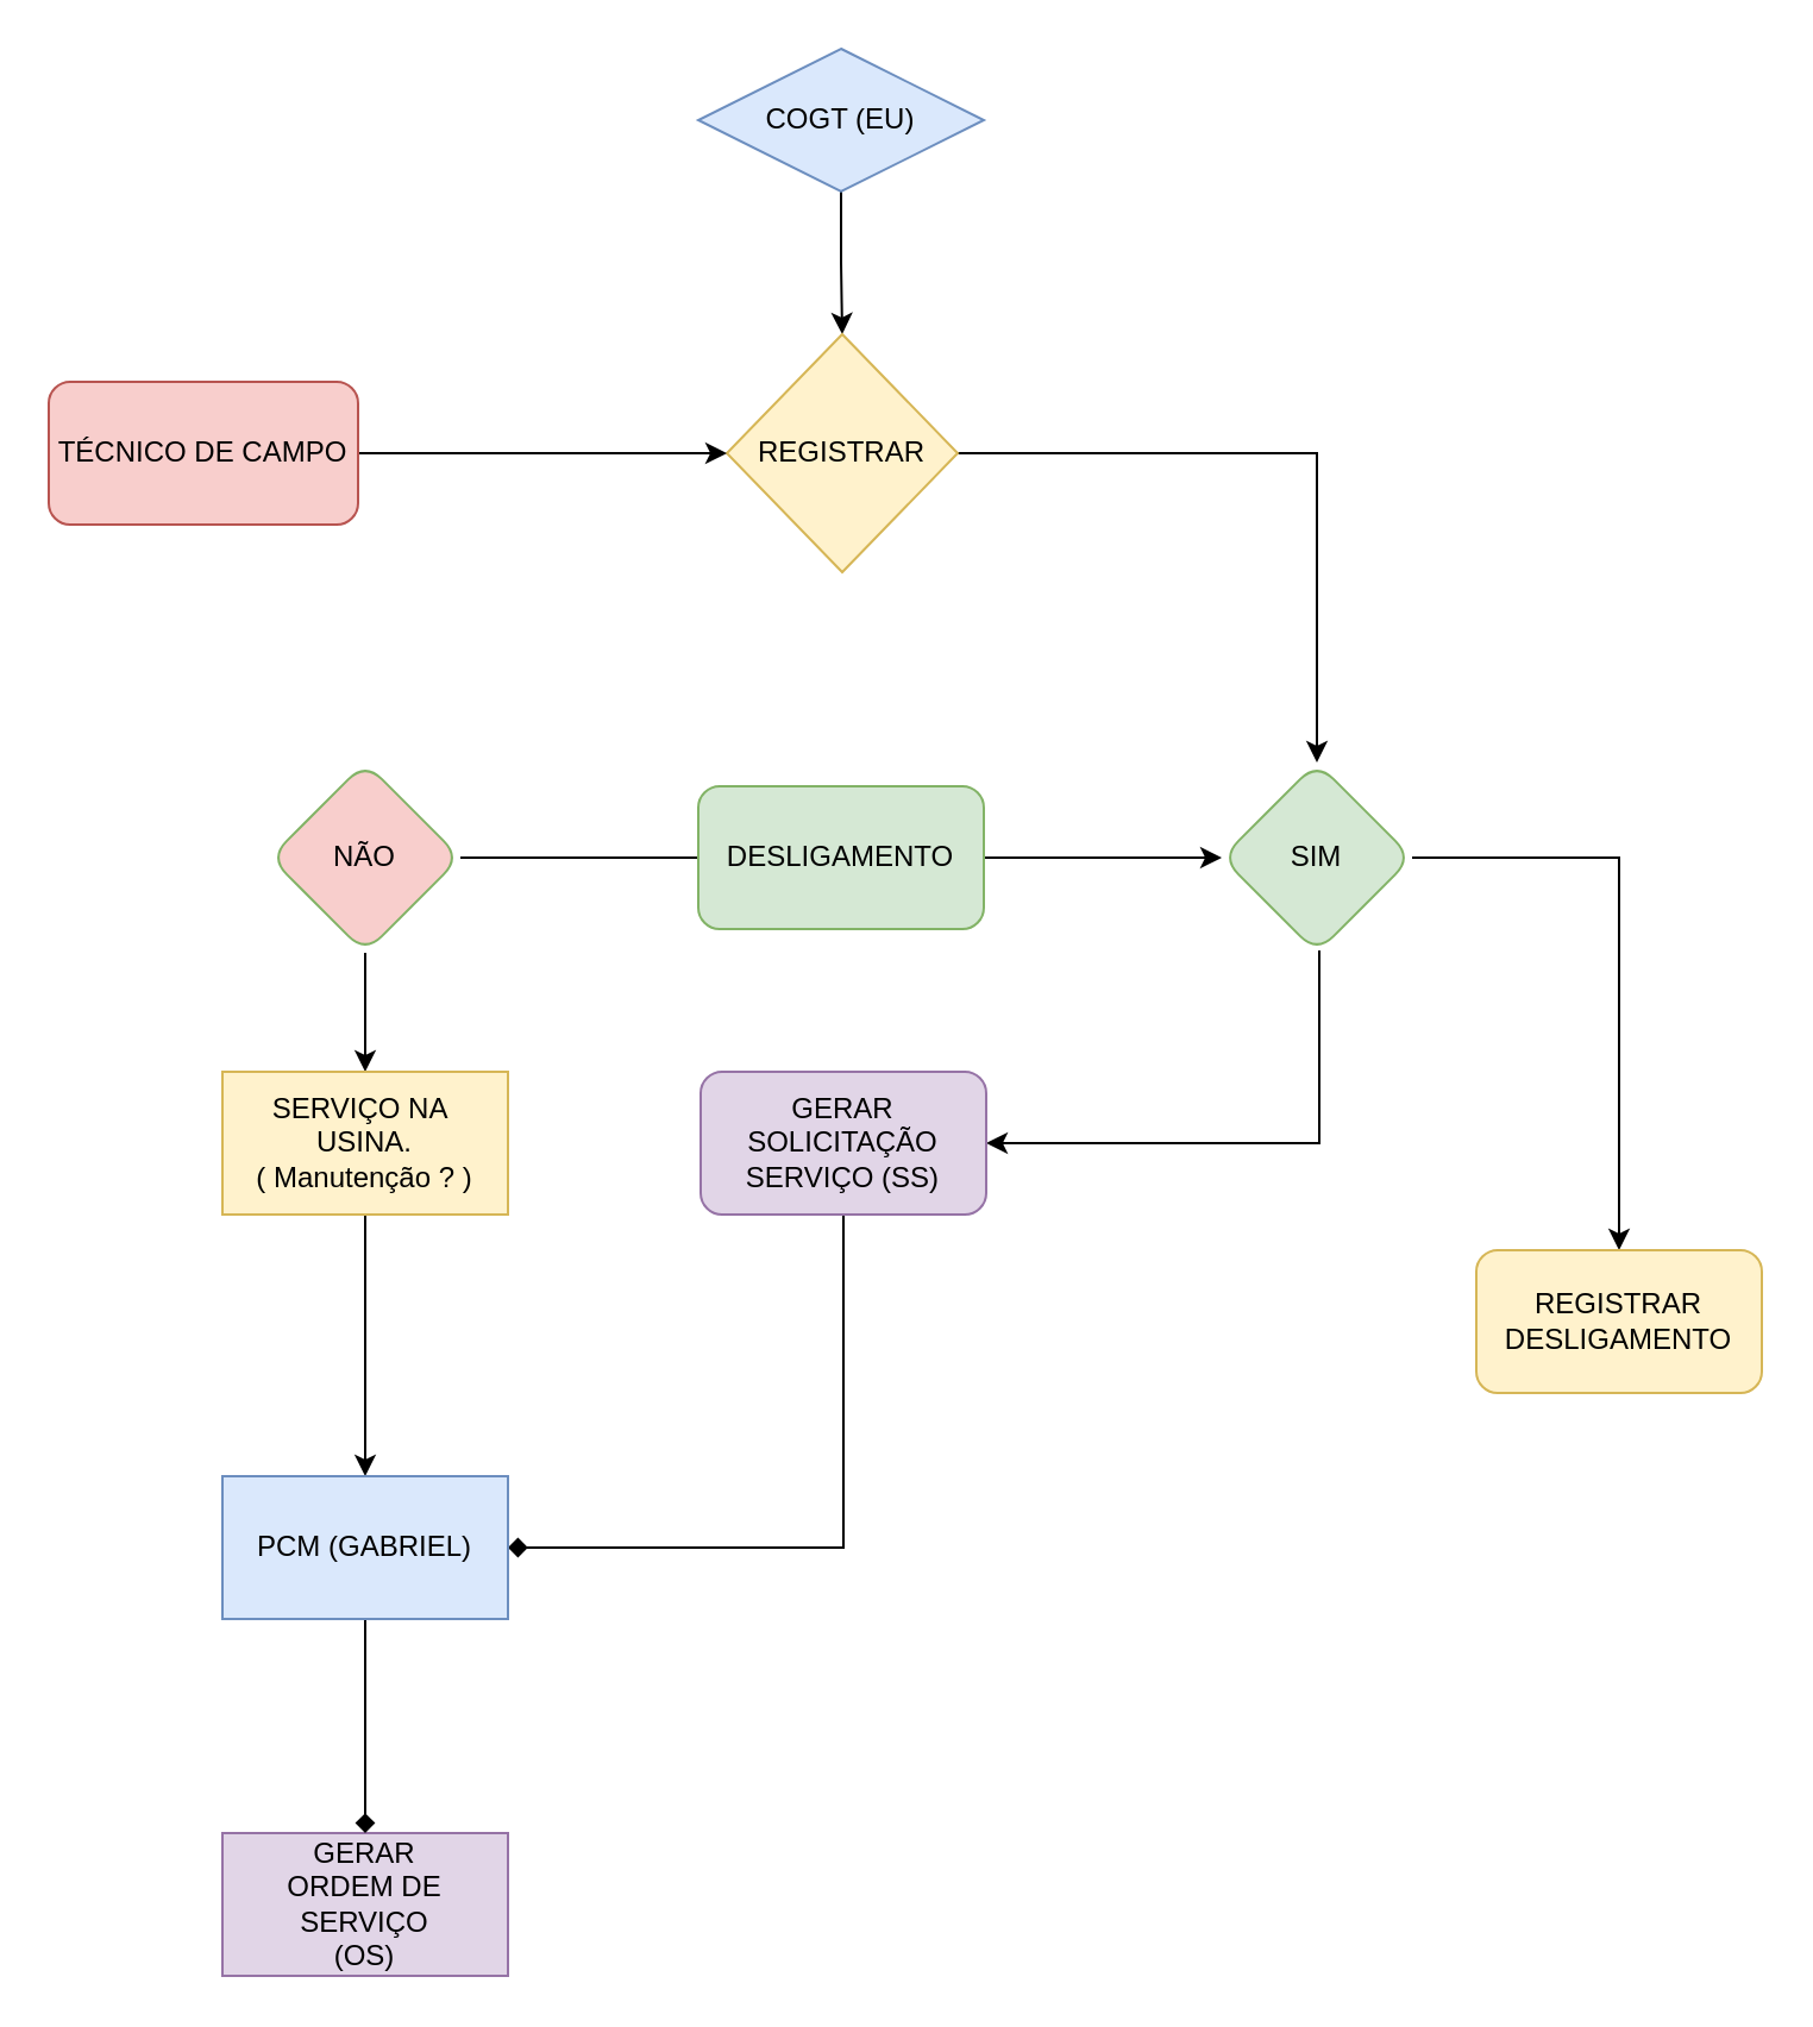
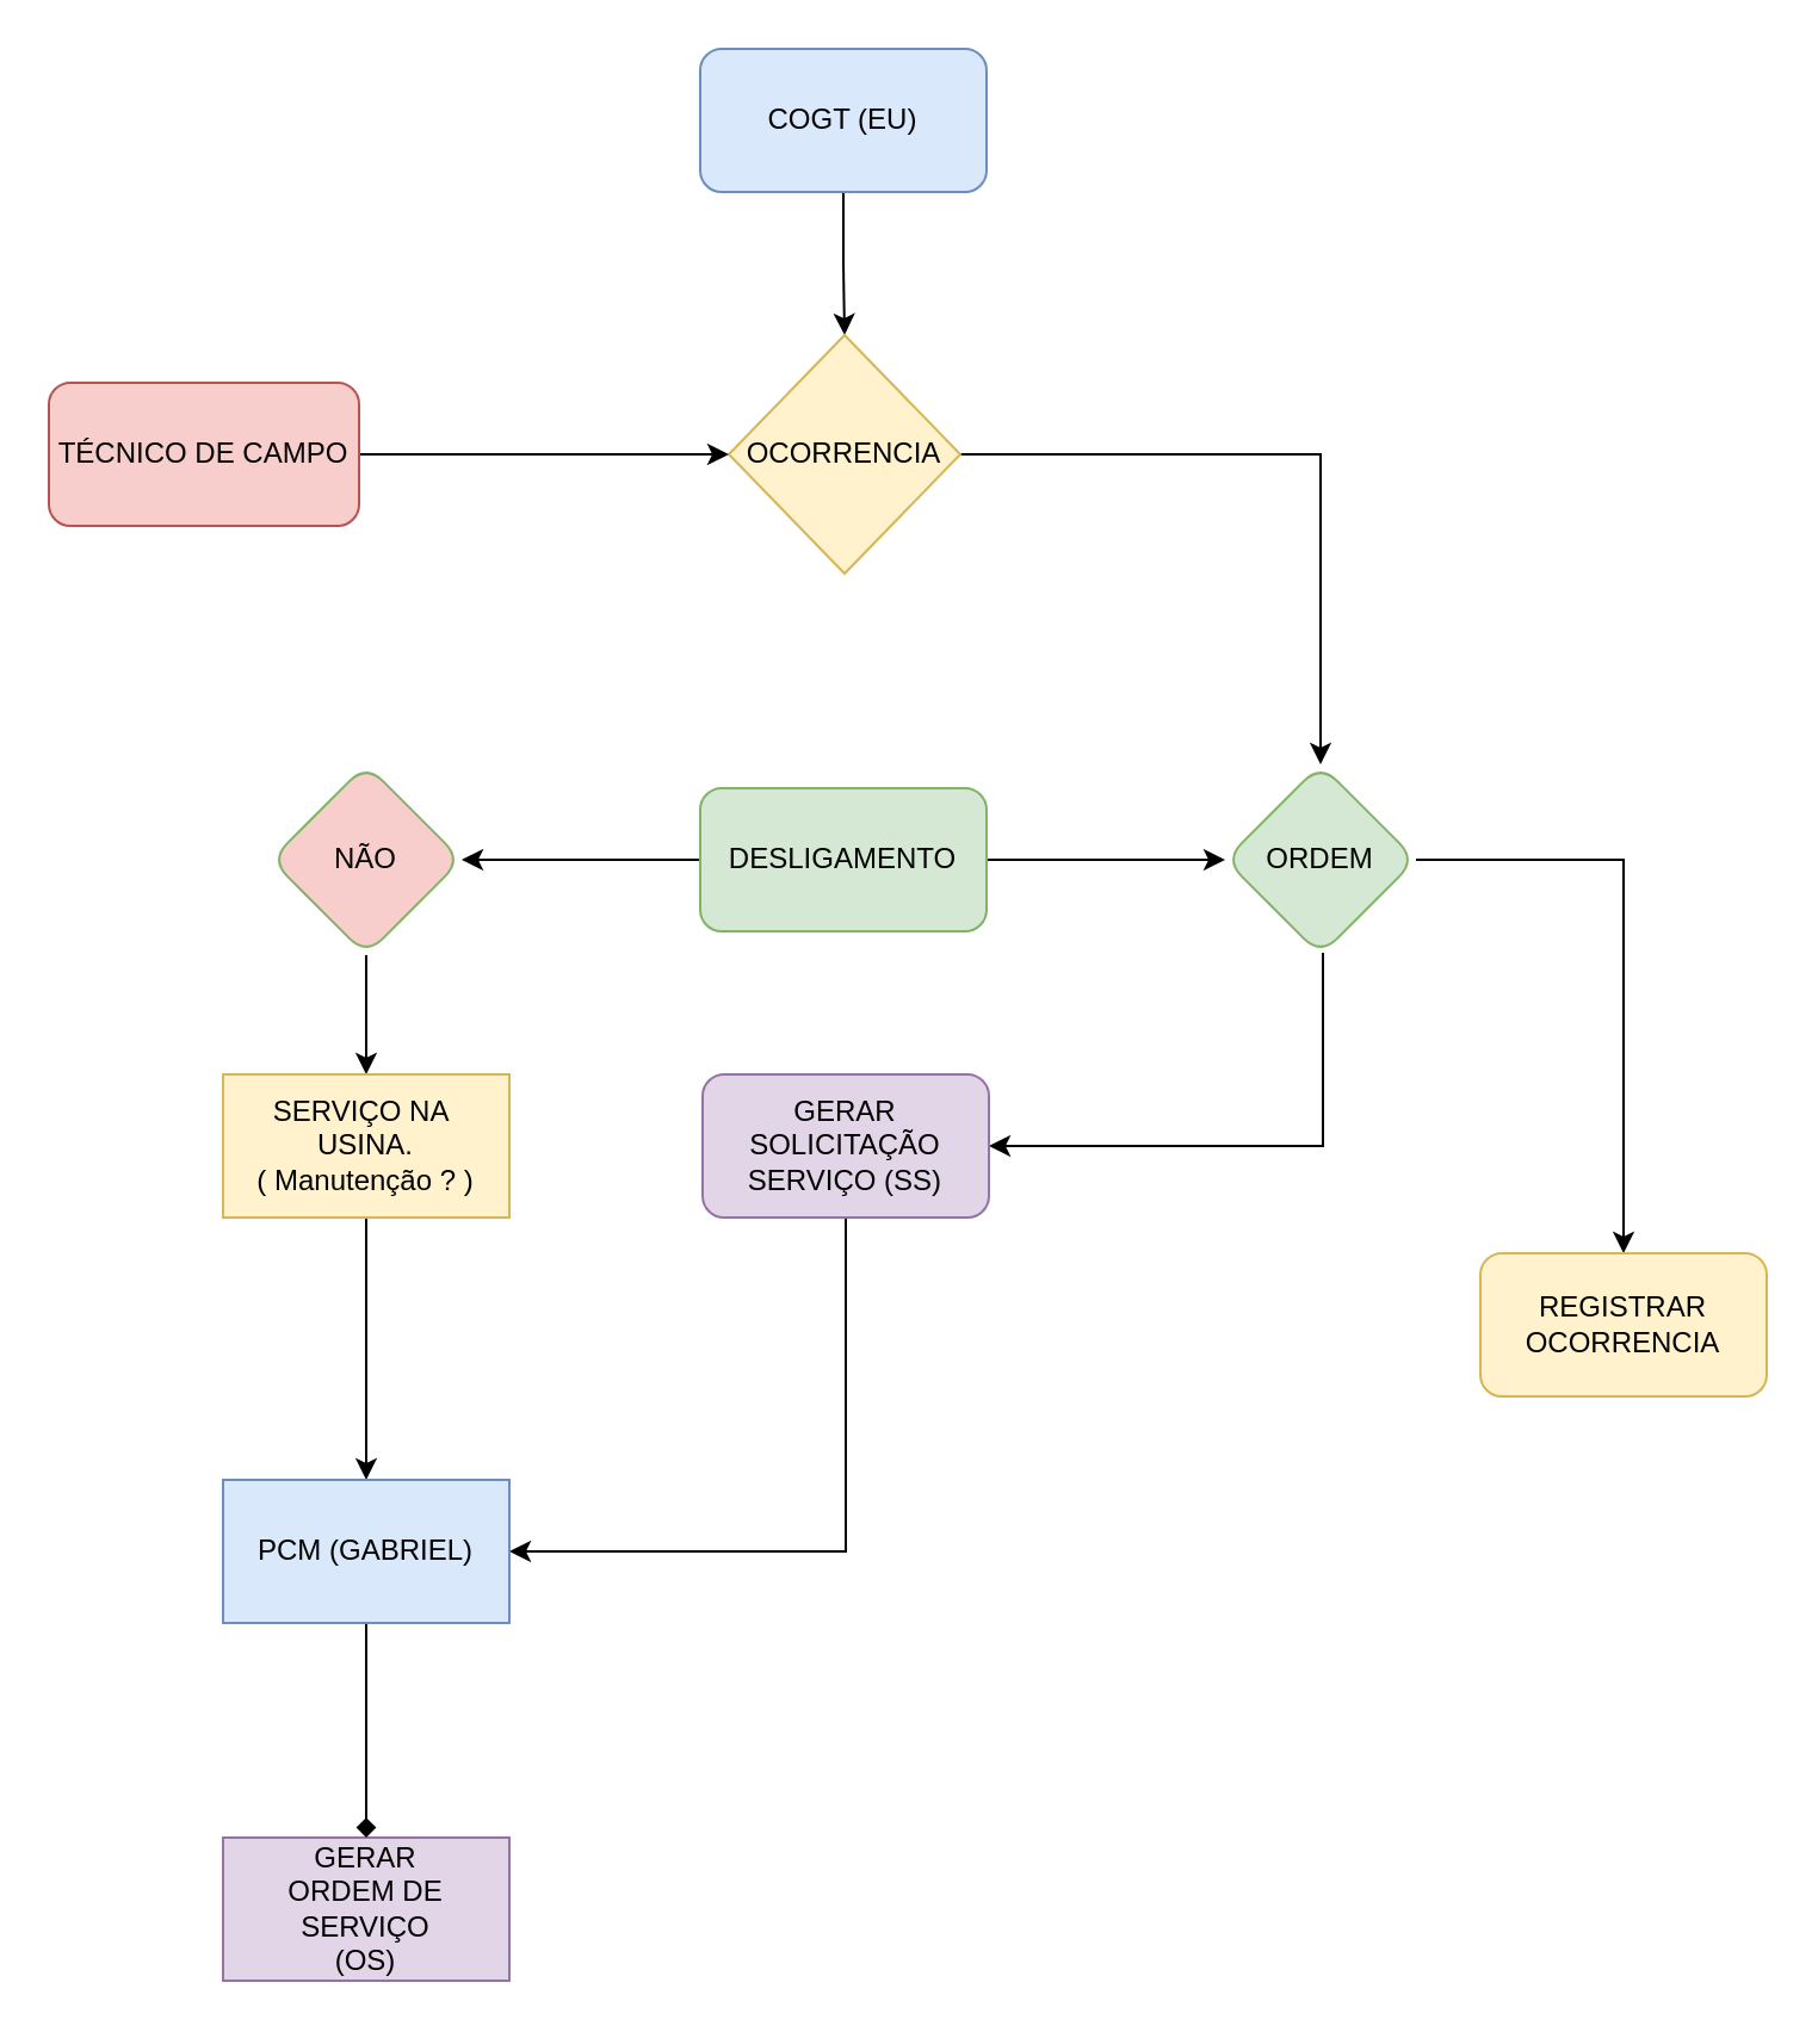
  <mxCell id="0" />
  <mxCell id="1" parent="0" />
  <mxCell id="2" style="edgeStyle=orthogonalEdgeStyle;rounded=0;orthogonalLoop=1;jettySize=auto;html=1;entryX=0.5;entryY=0;entryDx=0;entryDy=0;" edge="1" parent="1" source="3" target="5"><mxGeometry relative="1" as="geometry" /></mxCell>
- <mxCell id="3" value="COGT (EU)" style="rhombus;whiteSpace=wrap;html=1;fillColor=#dae8fc;strokeColor=#6c8ebf;" vertex="1" parent="1"><mxGeometry x="293" y="20" width="120" height="60" as="geometry" /></mxCell>
+ <mxCell id="3" value="COGT (EU)" style="rounded=1;whiteSpace=wrap;html=1;fillColor=#dae8fc;strokeColor=#6c8ebf;" vertex="1" parent="1"><mxGeometry x="293" y="20" width="120" height="60" as="geometry" /></mxCell>
  <mxCell id="4" style="edgeStyle=orthogonalEdgeStyle;rounded=0;orthogonalLoop=1;jettySize=auto;html=1;" edge="1" parent="1" source="5" target="11"><mxGeometry relative="1" as="geometry" /></mxCell>
- <mxCell id="5" value="REGISTRAR" style="rhombus;whiteSpace=wrap;html=1;fillColor=#fff2cc;strokeColor=#d6b656;" vertex="1" parent="1"><mxGeometry x="305" y="140" width="97" height="100" as="geometry" /></mxCell>
+ <mxCell id="5" value="OCORRENCIA" style="rhombus;whiteSpace=wrap;html=1;fillColor=#fff2cc;strokeColor=#d6b656;" vertex="1" parent="1"><mxGeometry x="305" y="140" width="97" height="100" as="geometry" /></mxCell>
  <mxCell id="6" value="" style="edgeStyle=orthogonalEdgeStyle;rounded=0;orthogonalLoop=1;jettySize=auto;html=1;" edge="1" parent="1" source="8" target="11"><mxGeometry relative="1" as="geometry" /></mxCell>
- <mxCell id="7" value="" style="edgeStyle=orthogonalEdgeStyle;rounded=0;orthogonalLoop=1;jettySize=auto;html=1;endArrow=none;" edge="1" parent="1" source="8" target="13"><mxGeometry relative="1" as="geometry" /></mxCell>
+ <mxCell id="7" value="" style="edgeStyle=orthogonalEdgeStyle;rounded=0;orthogonalLoop=1;jettySize=auto;html=1;" edge="1" parent="1" source="8" target="13"><mxGeometry relative="1" as="geometry" /></mxCell>
  <mxCell id="8" value="DESLIGAMENTO" style="rounded=1;whiteSpace=wrap;html=1;fillColor=#d5e8d4;strokeColor=#82b366;" vertex="1" parent="1"><mxGeometry x="293" y="330" width="120" height="60" as="geometry" /></mxCell>
  <mxCell id="9" style="edgeStyle=orthogonalEdgeStyle;rounded=0;orthogonalLoop=1;jettySize=auto;html=1;entryX=1;entryY=0.5;entryDx=0;entryDy=0;" edge="1" parent="1" source="11" target="15"><mxGeometry relative="1" as="geometry"><mxPoint x="553" y="490" as="targetPoint" /><Array as="points"><mxPoint x="554" y="480" /></Array></mxGeometry></mxCell>
  <mxCell id="10" style="edgeStyle=orthogonalEdgeStyle;rounded=0;orthogonalLoop=1;jettySize=auto;html=1;" edge="1" parent="1" source="11" target="23"><mxGeometry relative="1" as="geometry" /></mxCell>
- <mxCell id="11" value="SIM" style="rhombus;whiteSpace=wrap;html=1;fillColor=#d5e8d4;strokeColor=#82b366;rounded=1;" vertex="1" parent="1"><mxGeometry x="513" y="320" width="80" height="80" as="geometry" /></mxCell>
+ <mxCell id="11" value="ORDEM" style="rhombus;whiteSpace=wrap;html=1;fillColor=#d5e8d4;strokeColor=#82b366;rounded=1;" vertex="1" parent="1"><mxGeometry x="513" y="320" width="80" height="80" as="geometry" /></mxCell>
  <mxCell id="12" style="edgeStyle=orthogonalEdgeStyle;rounded=0;orthogonalLoop=1;jettySize=auto;html=1;entryX=0.5;entryY=0;entryDx=0;entryDy=0;" edge="1" parent="1" source="13" target="17"><mxGeometry relative="1" as="geometry" /></mxCell>
  <mxCell id="13" value="NÃO" style="rhombus;whiteSpace=wrap;html=1;fillColor=#f8cecc;strokeColor=#82b366;rounded=1;" vertex="1" parent="1"><mxGeometry x="113" y="320" width="80" height="80" as="geometry" /></mxCell>
- <mxCell id="14" style="edgeStyle=orthogonalEdgeStyle;rounded=0;orthogonalLoop=1;jettySize=auto;html=1;entryX=1;entryY=0.5;entryDx=0;entryDy=0;endArrow=diamond;" edge="1" parent="1" source="15" target="22"><mxGeometry relative="1" as="geometry"><Array as="points"><mxPoint x="354" y="650" /></Array></mxGeometry></mxCell>
+ <mxCell id="14" style="edgeStyle=orthogonalEdgeStyle;rounded=0;orthogonalLoop=1;jettySize=auto;html=1;entryX=1;entryY=0.5;entryDx=0;entryDy=0;" edge="1" parent="1" source="15" target="22"><mxGeometry relative="1" as="geometry"><Array as="points"><mxPoint x="354" y="650" /></Array></mxGeometry></mxCell>
  <mxCell id="15" value="GERAR&lt;br&gt;SOLICITAÇÃO&lt;br&gt;SERVIÇO (SS)" style="rounded=1;whiteSpace=wrap;html=1;fillColor=#e1d5e7;strokeColor=#9673a6;" vertex="1" parent="1"><mxGeometry x="294" y="450" width="120" height="60" as="geometry" /></mxCell>
  <mxCell id="16" style="edgeStyle=orthogonalEdgeStyle;rounded=0;orthogonalLoop=1;jettySize=auto;html=1;" edge="1" parent="1" source="17" target="22"><mxGeometry relative="1" as="geometry" /></mxCell>
  <mxCell id="17" value="SERVIÇO NA&amp;nbsp;&lt;br&gt;USINA.&lt;br&gt;( Manutenção ? )" style="whiteSpace=wrap;html=1;fillColor=#fff2cc;strokeColor=#d6b656;" vertex="1" parent="1"><mxGeometry x="93" y="450" width="120" height="60" as="geometry" /></mxCell>
  <mxCell id="18" style="edgeStyle=orthogonalEdgeStyle;rounded=0;orthogonalLoop=1;jettySize=auto;html=1;entryX=0;entryY=0.5;entryDx=0;entryDy=0;" edge="1" parent="1" source="19" target="5"><mxGeometry relative="1" as="geometry"><mxPoint x="300" y="190" as="targetPoint" /></mxGeometry></mxCell>
  <mxCell id="19" value="TÉCNICO DE CAMPO" style="rounded=1;whiteSpace=wrap;html=1;fillColor=#f8cecc;strokeColor=#b85450;" vertex="1" parent="1"><mxGeometry x="20" y="160" width="130" height="60" as="geometry" /></mxCell>
  <mxCell id="20" value="GERAR&lt;br&gt;ORDEM DE SERVIÇO&lt;br&gt;(OS)" style="whiteSpace=wrap;html=1;fillColor=#e1d5e7;strokeColor=#9673a6;" vertex="1" parent="1"><mxGeometry x="93" y="770" width="120" height="60" as="geometry" /></mxCell>
  <mxCell id="21" style="edgeStyle=orthogonalEdgeStyle;rounded=0;orthogonalLoop=1;jettySize=auto;html=1;entryX=0.5;entryY=0;entryDx=0;entryDy=0;endArrow=diamond;" edge="1" parent="1" source="22" target="20"><mxGeometry relative="1" as="geometry" /></mxCell>
  <mxCell id="22" value="PCM (GABRIEL)" style="whiteSpace=wrap;html=1;fillColor=#dae8fc;strokeColor=#6c8ebf;" vertex="1" parent="1"><mxGeometry x="93" y="620" width="120" height="60" as="geometry" /></mxCell>
- <mxCell id="23" value="REGISTRAR DESLIGAMENTO" style="rounded=1;whiteSpace=wrap;html=1;fillColor=#fff2cc;strokeColor=#d6b656;" vertex="1" parent="1"><mxGeometry x="620" y="525" width="120" height="60" as="geometry" /></mxCell>
+ <mxCell id="23" value="REGISTRAR OCORRENCIA" style="rounded=1;whiteSpace=wrap;html=1;fillColor=#fff2cc;strokeColor=#d6b656;" vertex="1" parent="1"><mxGeometry x="620" y="525" width="120" height="60" as="geometry" /></mxCell>
